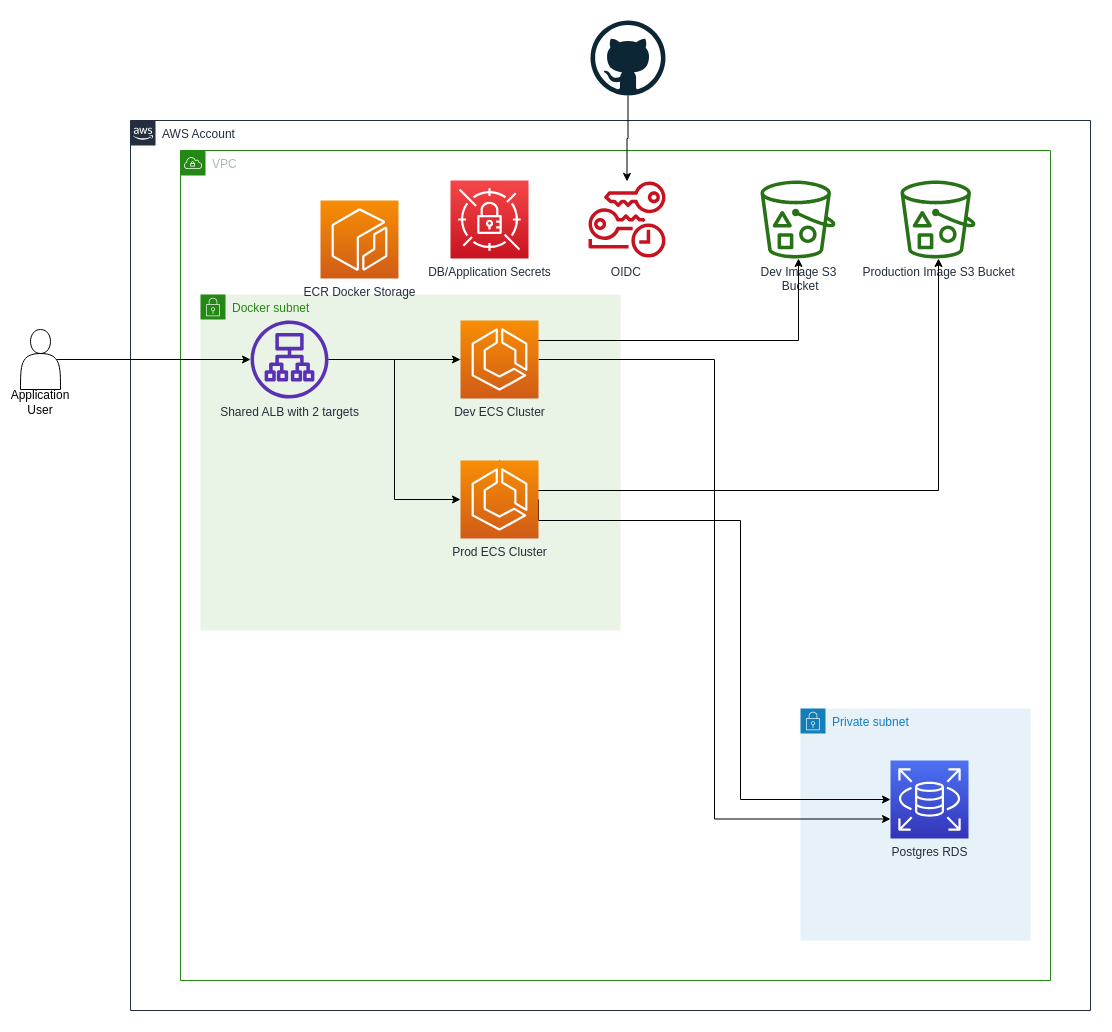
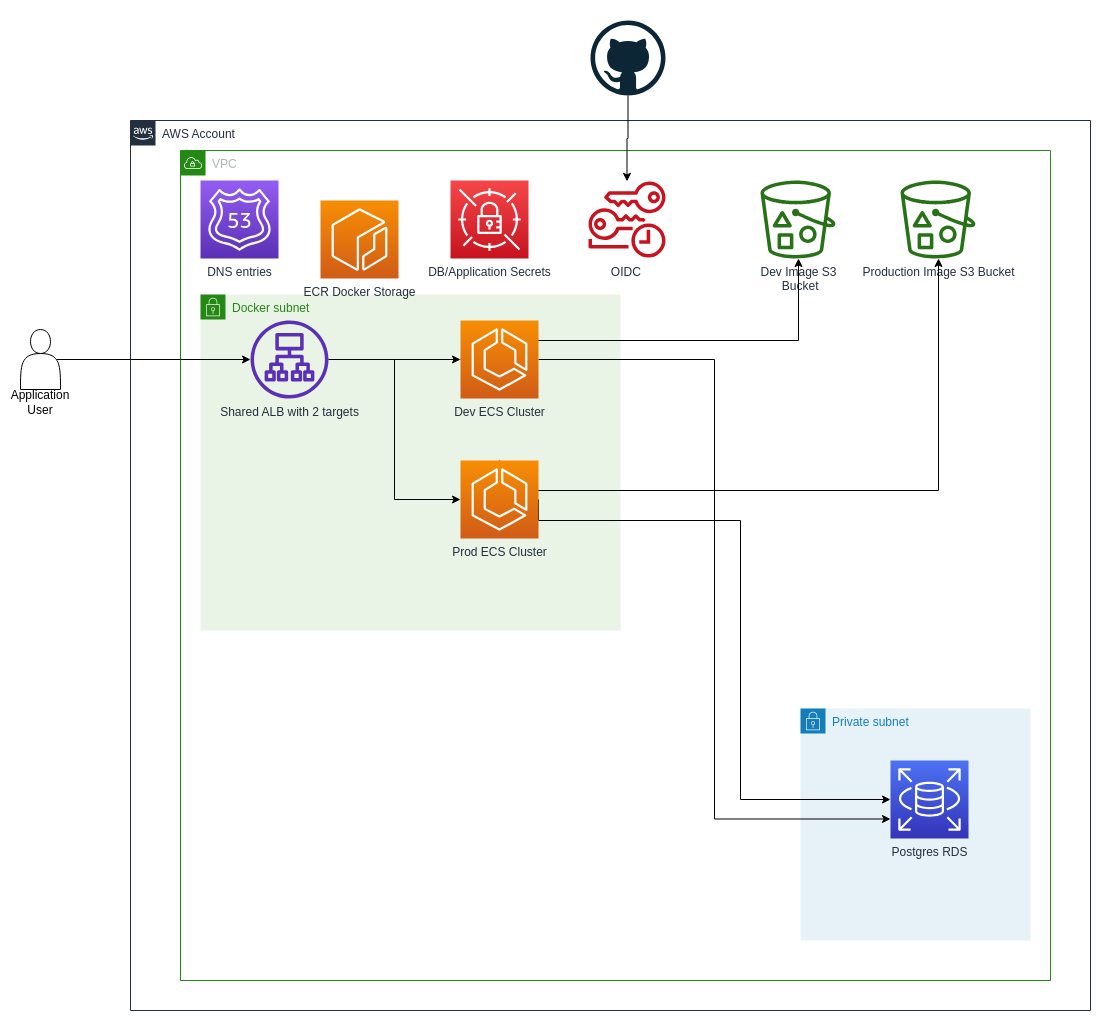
  <mxCell id="0" />
  <mxCell id="1" parent="0" />
  <mxCell id="2" value="AWS Account" style="points=[[0,0],[0.25,0],[0.5,0],[0.75,0],[1,0],[1,0.25],[1,0.5],[1,0.75],[1,1],[0.75,1],[0.5,1],[0.25,1],[0,1],[0,0.75],[0,0.5],[0,0.25]];outlineConnect=0;gradientColor=none;html=1;whiteSpace=wrap;fontSize=12;fontStyle=0;shape=mxgraph.aws4.group;grIcon=mxgraph.aws4.group_aws_cloud_alt;strokeColor=#232F3E;fillColor=none;verticalAlign=top;align=left;spacingLeft=30;fontColor=#232F3E;dashed=0;" vertex="1" parent="1"><mxGeometry x="130" y="120" width="960" height="890" as="geometry" /></mxCell>
  <mxCell id="3" value="VPC" style="points=[[0,0],[0.25,0],[0.5,0],[0.75,0],[1,0],[1,0.25],[1,0.5],[1,0.75],[1,1],[0.75,1],[0.5,1],[0.25,1],[0,1],[0,0.75],[0,0.5],[0,0.25]];outlineConnect=0;gradientColor=none;html=1;whiteSpace=wrap;fontSize=12;fontStyle=0;shape=mxgraph.aws4.group;grIcon=mxgraph.aws4.group_vpc;strokeColor=#248814;fillColor=none;verticalAlign=top;align=left;spacingLeft=30;fontColor=#AAB7B8;dashed=0;" vertex="1" parent="1"><mxGeometry x="180" y="150" width="870" height="830" as="geometry" /></mxCell>
  <mxCell id="4" value="Docker subnet" style="points=[[0,0],[0.25,0],[0.5,0],[0.75,0],[1,0],[1,0.25],[1,0.5],[1,0.75],[1,1],[0.75,1],[0.5,1],[0.25,1],[0,1],[0,0.75],[0,0.5],[0,0.25]];outlineConnect=0;gradientColor=none;html=1;whiteSpace=wrap;fontSize=12;fontStyle=0;shape=mxgraph.aws4.group;grIcon=mxgraph.aws4.group_security_group;grStroke=0;strokeColor=#248814;fillColor=#E9F3E6;verticalAlign=top;align=left;spacingLeft=30;fontColor=#248814;dashed=0;" vertex="1" parent="1"><mxGeometry x="200" y="294" width="420" height="336" as="geometry" /></mxCell>
  <mxCell id="5" value="Private subnet" style="points=[[0,0],[0.25,0],[0.5,0],[0.75,0],[1,0],[1,0.25],[1,0.5],[1,0.75],[1,1],[0.75,1],[0.5,1],[0.25,1],[0,1],[0,0.75],[0,0.5],[0,0.25]];outlineConnect=0;gradientColor=none;html=1;whiteSpace=wrap;fontSize=12;fontStyle=0;shape=mxgraph.aws4.group;grIcon=mxgraph.aws4.group_security_group;grStroke=0;strokeColor=#147EBA;fillColor=#E6F2F8;verticalAlign=top;align=left;spacingLeft=30;fontColor=#147EBA;dashed=0;" vertex="1" parent="1"><mxGeometry x="800" y="708" width="230" height="232" as="geometry" /></mxCell>
  <mxCell id="6" value="Postgres RDS" style="points=[[0,0,0],[0.25,0,0],[0.5,0,0],[0.75,0,0],[1,0,0],[0,1,0],[0.25,1,0],[0.5,1,0],[0.75,1,0],[1,1,0],[0,0.25,0],[0,0.5,0],[0,0.75,0],[1,0.25,0],[1,0.5,0],[1,0.75,0]];outlineConnect=0;fontColor=#232F3E;gradientColor=#4D72F3;gradientDirection=north;fillColor=#3334B9;strokeColor=#ffffff;dashed=0;verticalLabelPosition=bottom;verticalAlign=top;align=center;html=1;fontSize=12;fontStyle=0;aspect=fixed;shape=mxgraph.aws4.resourceIcon;resIcon=mxgraph.aws4.rds;" vertex="1" parent="1"><mxGeometry x="890" y="760" width="78" height="78" as="geometry" /></mxCell>
  <mxCell id="7" value="Production Image S3 Bucket" style="outlineConnect=0;fontColor=#232F3E;gradientColor=none;fillColor=#277116;strokeColor=none;dashed=0;verticalLabelPosition=bottom;verticalAlign=top;align=center;html=1;fontSize=12;fontStyle=0;aspect=fixed;pointerEvents=1;shape=mxgraph.aws4.bucket_with_objects;" vertex="1" parent="1"><mxGeometry x="900" y="180" width="75" height="78" as="geometry" /></mxCell>
  <mxCell id="8" value="Dev Image S3&lt;br&gt;&amp;nbsp;Bucket" style="outlineConnect=0;fontColor=#232F3E;gradientColor=none;fillColor=#277116;strokeColor=none;dashed=0;verticalLabelPosition=bottom;verticalAlign=top;align=center;html=1;fontSize=12;fontStyle=0;aspect=fixed;pointerEvents=1;shape=mxgraph.aws4.bucket_with_objects;" vertex="1" parent="1"><mxGeometry x="760" y="180" width="75" height="78" as="geometry" /></mxCell>
  <mxCell id="9" style="edgeStyle=orthogonalEdgeStyle;rounded=0;orthogonalLoop=1;jettySize=auto;html=1;entryX=0;entryY=0.5;entryDx=0;entryDy=0;entryPerimeter=0;" edge="1" parent="1" source="11" target="17"><mxGeometry relative="1" as="geometry" /></mxCell>
  <mxCell id="10" style="edgeStyle=orthogonalEdgeStyle;rounded=0;orthogonalLoop=1;jettySize=auto;html=1;" edge="1" parent="1" source="11" target="14"><mxGeometry relative="1" as="geometry" /></mxCell>
  <mxCell id="11" value="Shared ALB with 2 targets" style="outlineConnect=0;fontColor=#232F3E;gradientColor=none;fillColor=#5A30B5;strokeColor=none;dashed=0;verticalLabelPosition=bottom;verticalAlign=top;align=center;html=1;fontSize=12;fontStyle=0;aspect=fixed;pointerEvents=1;shape=mxgraph.aws4.application_load_balancer;" vertex="1" parent="1"><mxGeometry x="250" y="320" width="78" height="78" as="geometry" /></mxCell>
  <mxCell id="12" style="edgeStyle=orthogonalEdgeStyle;rounded=0;orthogonalLoop=1;jettySize=auto;html=1;exitX=0;exitY=0.5;exitDx=0;exitDy=0;exitPerimeter=0;" edge="1" parent="1" source="14" target="8"><mxGeometry relative="1" as="geometry"><Array as="points"><mxPoint x="500" y="359" /><mxPoint x="500" y="340" /><mxPoint x="798" y="340" /></Array></mxGeometry></mxCell>
  <mxCell id="13" style="edgeStyle=orthogonalEdgeStyle;rounded=0;orthogonalLoop=1;jettySize=auto;html=1;exitX=1;exitY=0.5;exitDx=0;exitDy=0;exitPerimeter=0;entryX=0;entryY=0.75;entryDx=0;entryDy=0;entryPerimeter=0;" edge="1" parent="1" source="14" target="6"><mxGeometry relative="1" as="geometry" /></mxCell>
  <mxCell id="14" value="Dev ECS Cluster" style="points=[[0,0,0],[0.25,0,0],[0.5,0,0],[0.75,0,0],[1,0,0],[0,1,0],[0.25,1,0],[0.5,1,0],[0.75,1,0],[1,1,0],[0,0.25,0],[0,0.5,0],[0,0.75,0],[1,0.25,0],[1,0.5,0],[1,0.75,0]];outlineConnect=0;fontColor=#232F3E;gradientColor=#F78E04;gradientDirection=north;fillColor=#D05C17;strokeColor=#ffffff;dashed=0;verticalLabelPosition=bottom;verticalAlign=top;align=center;html=1;fontSize=12;fontStyle=0;aspect=fixed;shape=mxgraph.aws4.resourceIcon;resIcon=mxgraph.aws4.ecs;" vertex="1" parent="1"><mxGeometry x="460" y="320" width="78" height="78" as="geometry" /></mxCell>
  <mxCell id="15" style="edgeStyle=orthogonalEdgeStyle;rounded=0;orthogonalLoop=1;jettySize=auto;html=1;exitX=1;exitY=0.5;exitDx=0;exitDy=0;exitPerimeter=0;entryX=0;entryY=0.5;entryDx=0;entryDy=0;entryPerimeter=0;" edge="1" parent="1" source="17" target="6"><mxGeometry relative="1" as="geometry"><Array as="points"><mxPoint x="538" y="520" /><mxPoint x="740" y="520" /><mxPoint x="740" y="799" /></Array></mxGeometry></mxCell>
  <mxCell id="16" style="edgeStyle=orthogonalEdgeStyle;rounded=0;orthogonalLoop=1;jettySize=auto;html=1;exitX=0.5;exitY=0;exitDx=0;exitDy=0;exitPerimeter=0;" edge="1" parent="1" source="17" target="7"><mxGeometry relative="1" as="geometry"><Array as="points"><mxPoint x="499" y="490" /><mxPoint x="938" y="490" /></Array></mxGeometry></mxCell>
  <mxCell id="17" value="Prod ECS Cluster" style="points=[[0,0,0],[0.25,0,0],[0.5,0,0],[0.75,0,0],[1,0,0],[0,1,0],[0.25,1,0],[0.5,1,0],[0.75,1,0],[1,1,0],[0,0.25,0],[0,0.5,0],[0,0.75,0],[1,0.25,0],[1,0.5,0],[1,0.75,0]];outlineConnect=0;fontColor=#232F3E;gradientColor=#F78E04;gradientDirection=north;fillColor=#D05C17;strokeColor=#ffffff;dashed=0;verticalLabelPosition=bottom;verticalAlign=top;align=center;html=1;fontSize=12;fontStyle=0;aspect=fixed;shape=mxgraph.aws4.resourceIcon;resIcon=mxgraph.aws4.ecs;" vertex="1" parent="1"><mxGeometry x="460" y="460" width="78" height="78" as="geometry" /></mxCell>
  <mxCell id="18" value="DB/Application Secrets&lt;br&gt;" style="points=[[0,0,0],[0.25,0,0],[0.5,0,0],[0.75,0,0],[1,0,0],[0,1,0],[0.25,1,0],[0.5,1,0],[0.75,1,0],[1,1,0],[0,0.25,0],[0,0.5,0],[0,0.75,0],[1,0.25,0],[1,0.5,0],[1,0.75,0]];outlineConnect=0;fontColor=#232F3E;gradientColor=#F54749;gradientDirection=north;fillColor=#C7131F;strokeColor=#ffffff;dashed=0;verticalLabelPosition=bottom;verticalAlign=top;align=center;html=1;fontSize=12;fontStyle=0;aspect=fixed;shape=mxgraph.aws4.resourceIcon;resIcon=mxgraph.aws4.secrets_manager;" vertex="1" parent="1"><mxGeometry x="450" y="180" width="78" height="78" as="geometry" /></mxCell>
  <mxCell id="19" value="" style="edgeStyle=orthogonalEdgeStyle;rounded=0;orthogonalLoop=1;jettySize=auto;html=1;" edge="1" parent="1" source="20" target="21"><mxGeometry relative="1" as="geometry" /></mxCell>
  <mxCell id="20" value="" style="dashed=0;outlineConnect=0;html=1;align=center;labelPosition=center;verticalLabelPosition=bottom;verticalAlign=top;shape=mxgraph.weblogos.github" vertex="1" parent="1"><mxGeometry x="590" y="20" width="75" height="75" as="geometry" /></mxCell>
  <mxCell id="21" value="OIDC&amp;nbsp;" style="outlineConnect=0;fontColor=#232F3E;gradientColor=none;fillColor=#C7131F;strokeColor=none;dashed=0;verticalLabelPosition=bottom;verticalAlign=top;align=center;html=1;fontSize=12;fontStyle=0;aspect=fixed;pointerEvents=1;shape=mxgraph.aws4.temporary_security_credential;" vertex="1" parent="1"><mxGeometry x="588" y="180" width="77" height="78" as="geometry" /></mxCell>
  <mxCell id="22" value="ECR Docker Storage" style="points=[[0,0,0],[0.25,0,0],[0.5,0,0],[0.75,0,0],[1,0,0],[0,1,0],[0.25,1,0],[0.5,1,0],[0.75,1,0],[1,1,0],[0,0.25,0],[0,0.5,0],[0,0.75,0],[1,0.25,0],[1,0.5,0],[1,0.75,0]];outlineConnect=0;fontColor=#232F3E;gradientColor=#F78E04;gradientDirection=north;fillColor=#D05C17;strokeColor=#ffffff;dashed=0;verticalLabelPosition=bottom;verticalAlign=top;align=center;html=1;fontSize=12;fontStyle=0;aspect=fixed;shape=mxgraph.aws4.resourceIcon;resIcon=mxgraph.aws4.ecr;" vertex="1" parent="1"><mxGeometry x="320" y="200" width="78" height="78" as="geometry" /></mxCell>
  <mxCell id="23" style="edgeStyle=orthogonalEdgeStyle;rounded=0;orthogonalLoop=1;jettySize=auto;html=1;exitX=0.9;exitY=0.5;exitDx=0;exitDy=0;exitPerimeter=0;" edge="1" parent="1" source="24" target="11"><mxGeometry relative="1" as="geometry" /></mxCell>
  <mxCell id="24" value="&lt;br&gt;&lt;br&gt;&lt;br&gt;&lt;br&gt;&lt;br&gt;&lt;br&gt;Application User" style="shape=actor;whiteSpace=wrap;html=1;" vertex="1" parent="1"><mxGeometry x="20" y="329" width="40" height="60" as="geometry" /></mxCell>
+ <mxCell id="25" value="DNS entries" style="points=[[0,0,0],[0.25,0,0],[0.5,0,0],[0.75,0,0],[1,0,0],[0,1,0],[0.25,1,0],[0.5,1,0],[0.75,1,0],[1,1,0],[0,0.25,0],[0,0.5,0],[0,0.75,0],[1,0.25,0],[1,0.5,0],[1,0.75,0]];outlineConnect=0;fontColor=#232F3E;gradientColor=#945DF2;gradientDirection=north;fillColor=#5A30B5;strokeColor=#ffffff;dashed=0;verticalLabelPosition=bottom;verticalAlign=top;align=center;html=1;fontSize=12;fontStyle=0;aspect=fixed;shape=mxgraph.aws4.resourceIcon;resIcon=mxgraph.aws4.route_53;" vertex="1" parent="1"><mxGeometry x="200" y="180" width="78" height="78" as="geometry" /></mxCell>
